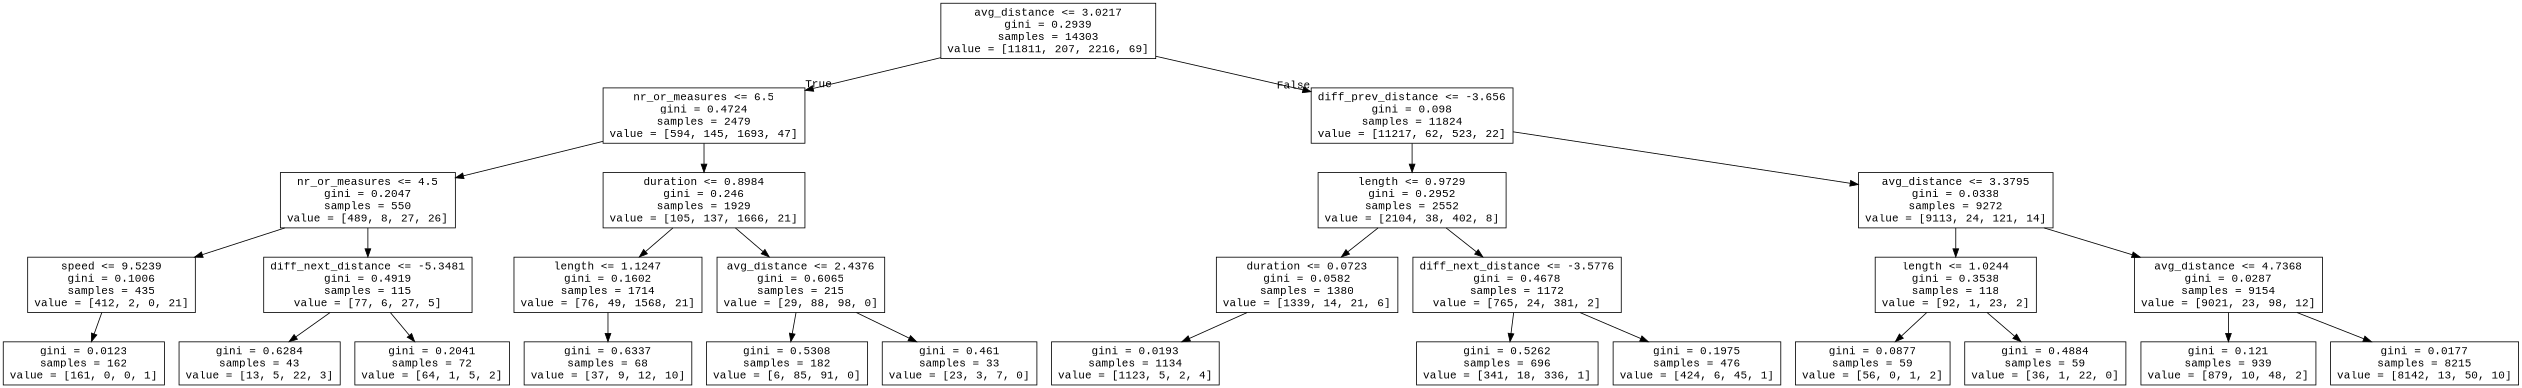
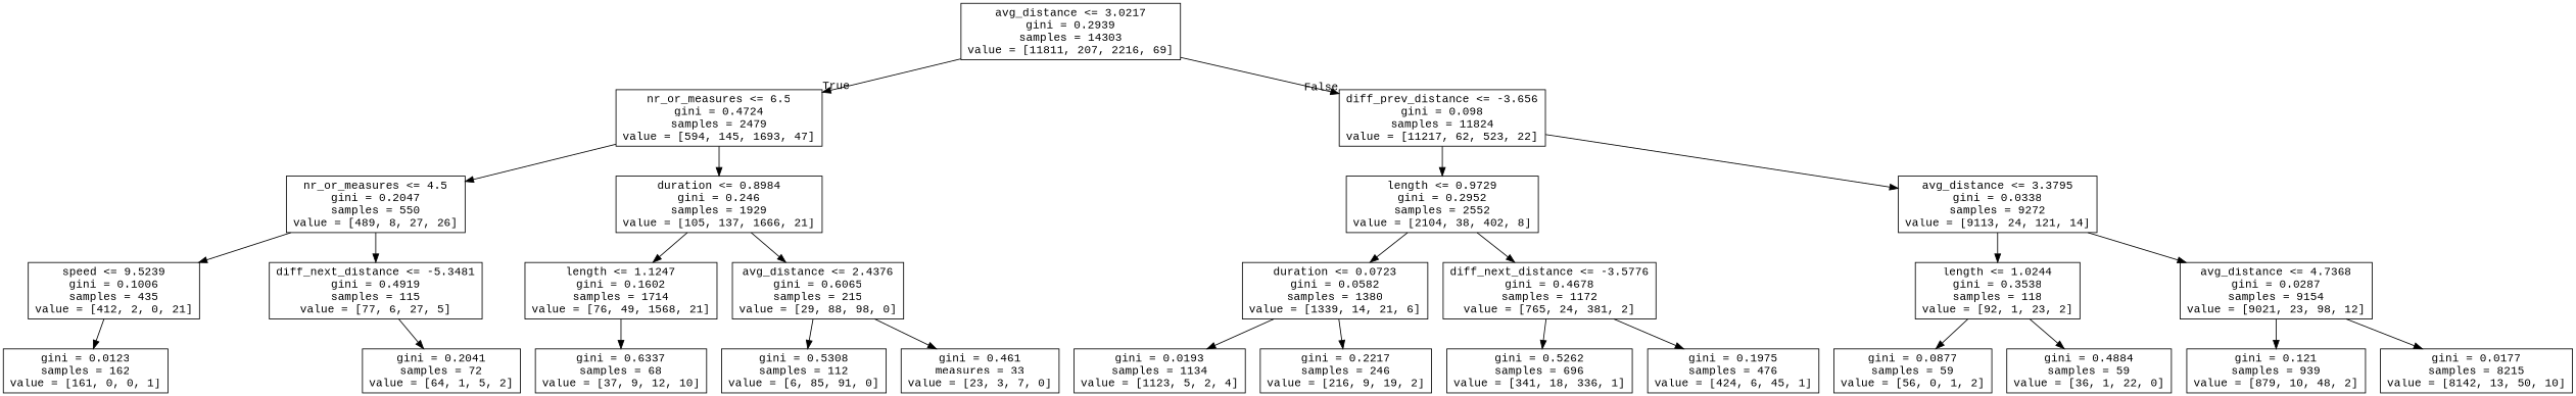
  digraph {
    fontname="Liberation Mono"
    node [fontname="Liberation Mono" shape=box]
    edge [fontname="Liberation Mono"]
    n1 [label="avg_distance <= 3.0217\ngini = 0.2939\nsamples = 14303\nvalue = [11811, 207, 2216, 69]"]
    n2 [label="nr_or_measures <= 6.5\ngini = 0.4724\nsamples = 2479\nvalue = [594, 145, 1693, 47]"]
    n3 [label="diff_prev_distance <= -3.656\ngini = 0.098\nsamples = 11824\nvalue = [11217, 62, 523, 22]"]
    n4 [label="nr_or_measures <= 4.5\ngini = 0.2047\nsamples = 550\nvalue = [489, 8, 27, 26]"]
    n5 [label="duration <= 0.8984\ngini = 0.246\nsamples = 1929\nvalue = [105, 137, 1666, 21]"]
    n6 [label="length <= 0.9729\ngini = 0.2952\nsamples = 2552\nvalue = [2104, 38, 402, 8]"]
    n7 [label="avg_distance <= 3.3795\ngini = 0.0338\nsamples = 9272\nvalue = [9113, 24, 121, 14]"]
    n8 [label="speed <= 9.5239\ngini = 0.1006\nsamples = 435\nvalue = [412, 2, 0, 21]"]
    n9 [label="diff_next_distance <= -5.3481\ngini = 0.4919\nsamples = 115\nvalue = [77, 6, 27, 5]"]
    n10 [label="length <= 1.1247\ngini = 0.1602\nsamples = 1714\nvalue = [76, 49, 1568, 21]"]
    n11 [label="avg_distance <= 2.4376\ngini = 0.6065\nsamples = 215\nvalue = [29, 88, 98, 0]"]
    n12 [label="gini = 0.0123\nsamples = 162\nvalue = [161, 0, 0, 1]"]
-   n13 [label="gini = 0.6284\nsamples = 43\nvalue = [13, 5, 22, 3]"]
    n14 [label="gini = 0.2041\nsamples = 72\nvalue = [64, 1, 5, 2]"]
    n15 [label="gini = 0.6337\nsamples = 68\nvalue = [37, 9, 12, 10]"]
-   n16 [label="gini = 0.5308\nsamples = 182\nvalue = [6, 85, 91, 0]"]
-   n17 [label="gini = 0.461\nsamples = 33\nvalue = [23, 3, 7, 0]"]
+   n16 [label="gini = 0.5308\nsamples = 112\nvalue = [6, 85, 91, 0]"]
+   n17 [label="gini = 0.461\nmeasures = 33\nvalue = [23, 3, 7, 0]"]
    n18 [label="duration <= 0.0723\ngini = 0.0582\nsamples = 1380\nvalue = [1339, 14, 21, 6]"]
    n19 [label="diff_next_distance <= -3.5776\ngini = 0.4678\nsamples = 1172\nvalue = [765, 24, 381, 2]"]
    n20 [label="length <= 1.0244\ngini = 0.3538\nsamples = 118\nvalue = [92, 1, 23, 2]"]
    n21 [label="avg_distance <= 4.7368\ngini = 0.0287\nsamples = 9154\nvalue = [9021, 23, 98, 12]"]
    n22 [label="gini = 0.0193\nsamples = 1134\nvalue = [1123, 5, 2, 4]"]
+   n23 [label="gini = 0.2217\nsamples = 246\nvalue = [216, 9, 19, 2]"]
    n24 [label="gini = 0.5262\nsamples = 696\nvalue = [341, 18, 336, 1]"]
    n25 [label="gini = 0.1975\nsamples = 476\nvalue = [424, 6, 45, 1]"]
    n26 [label="gini = 0.0877\nsamples = 59\nvalue = [56, 0, 1, 2]"]
    n27 [label="gini = 0.4884\nsamples = 59\nvalue = [36, 1, 22, 0]"]
    n28 [label="gini = 0.121\nsamples = 939\nvalue = [879, 10, 48, 2]"]
    n29 [label="gini = 0.0177\nsamples = 8215\nvalue = [8142, 13, 50, 10]"]
    n1 -> n2 [headlabel=True labelangle=45 labeldistance=2.5]
    n1 -> n3 [headlabel=False labelangle=-45 labeldistance=2.5]
    n2 -> n4
    n2 -> n5
    n3 -> n6
    n3 -> n7
    n4 -> n8
    n4 -> n9
    n5 -> n10
    n5 -> n11
    n6 -> n18
    n6 -> n19
    n7 -> n20
    n7 -> n21
    n8 -> n12
-   n9 -> n13
    n9 -> n14
    n10 -> n15
    n11 -> n16
    n11 -> n17
    n18 -> n22
+   n18 -> n23
    n19 -> n24
    n19 -> n25
    n20 -> n26
    n20 -> n27
    n21 -> n28
    n21 -> n29
  }
